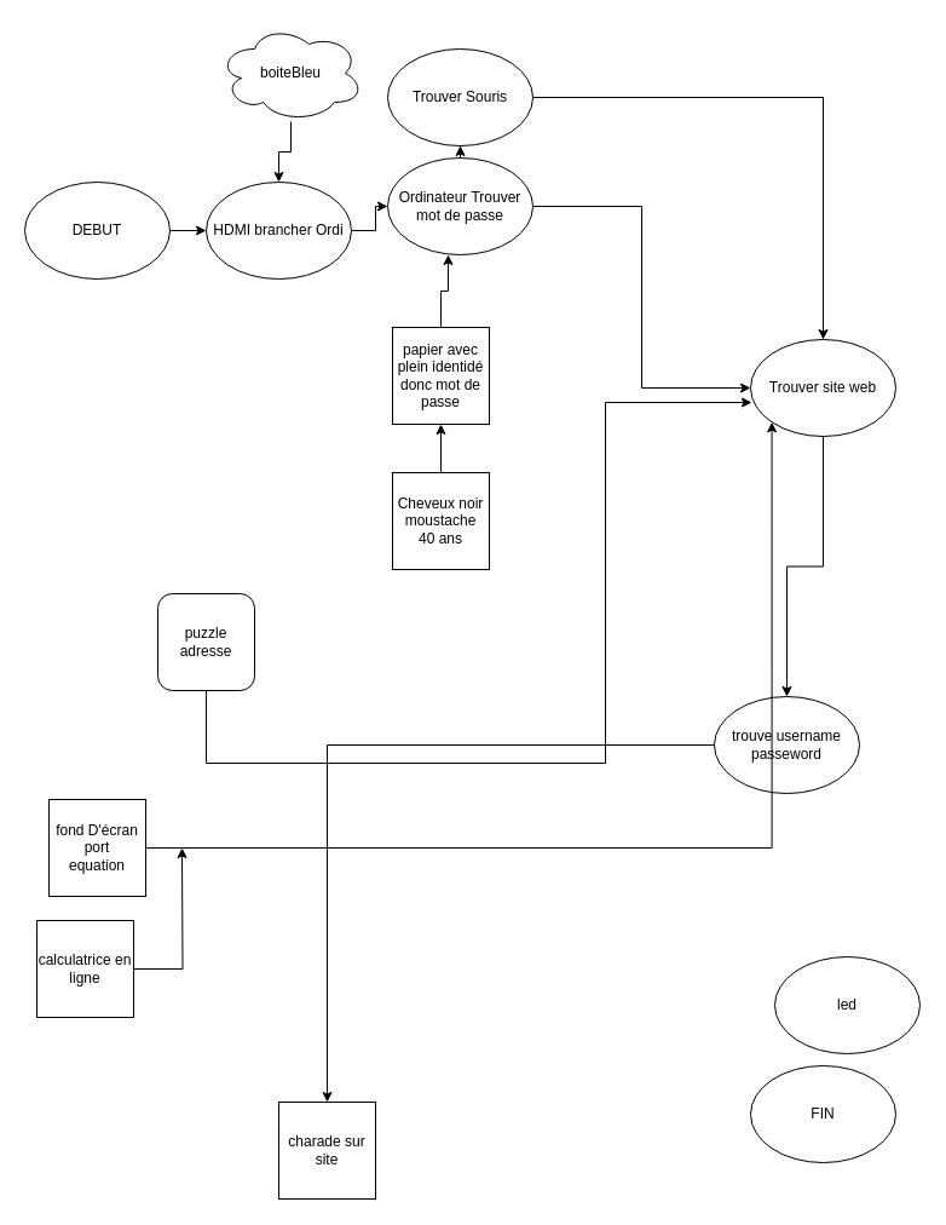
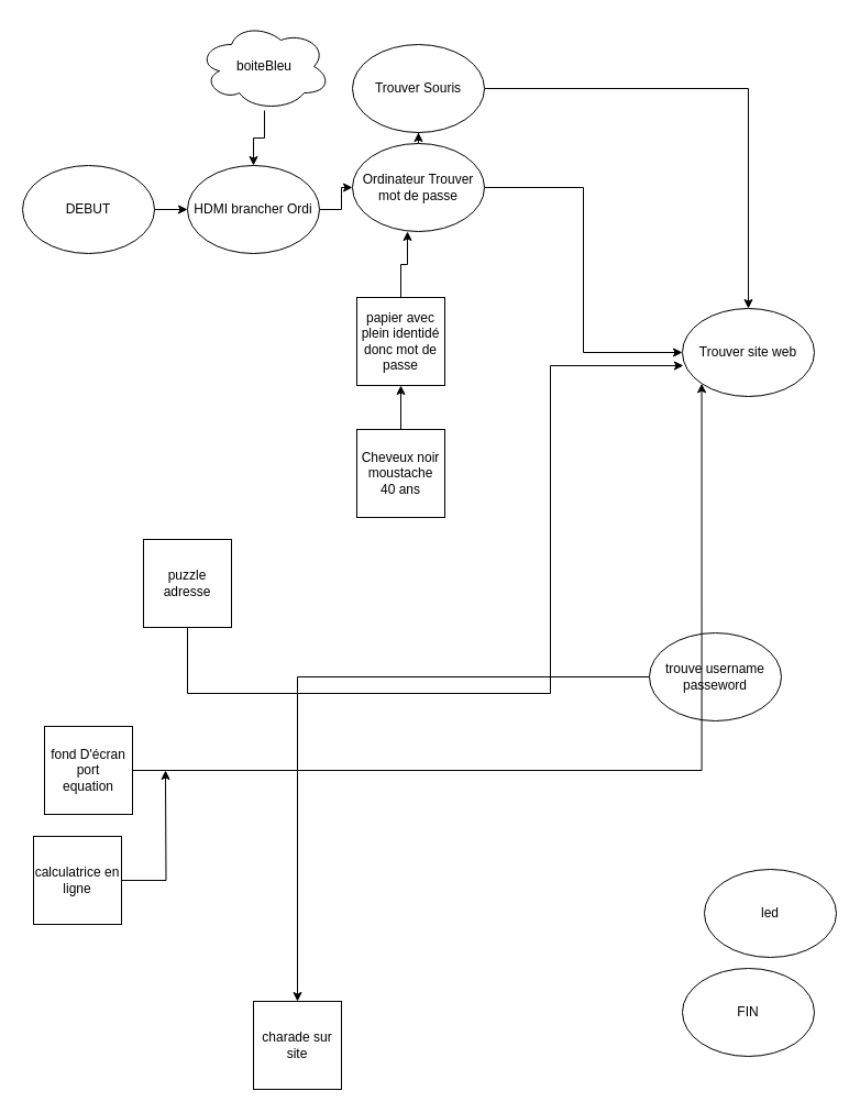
  <mxCell id="0" />
  <mxCell id="1" parent="0" />
  <mxCell id="2" style="edgeStyle=orthogonalEdgeStyle;rounded=0;orthogonalLoop=1;jettySize=auto;html=1;" parent="1" source="3" target="16" edge="1"><mxGeometry relative="1" as="geometry" /></mxCell>
  <mxCell id="3" value="DEBUT" style="ellipse;whiteSpace=wrap;html=1;" parent="1" vertex="1"><mxGeometry x="20" y="150" width="120" height="80" as="geometry" /></mxCell>
  <mxCell id="4" value="FIN&lt;br&gt;" style="ellipse;whiteSpace=wrap;html=1;" parent="1" vertex="1"><mxGeometry x="620" y="880" width="120" height="80" as="geometry" /></mxCell>
  <mxCell id="5" style="edgeStyle=orthogonalEdgeStyle;rounded=0;orthogonalLoop=1;jettySize=auto;html=1;" parent="1" source="7" target="22" edge="1"><mxGeometry relative="1" as="geometry" /></mxCell>
  <mxCell id="6" style="edgeStyle=orthogonalEdgeStyle;rounded=0;orthogonalLoop=1;jettySize=auto;html=1;entryX=0;entryY=0.5;entryDx=0;entryDy=0;" parent="1" source="7" target="11" edge="1"><mxGeometry relative="1" as="geometry" /></mxCell>
  <mxCell id="7" value="Ordinateur Trouver mot de passe" style="ellipse;whiteSpace=wrap;html=1;" parent="1" vertex="1"><mxGeometry x="320" y="130" width="120" height="80" as="geometry" /></mxCell>
  <mxCell id="8" style="edgeStyle=orthogonalEdgeStyle;rounded=0;orthogonalLoop=1;jettySize=auto;html=1;entryX=0.008;entryY=0.65;entryDx=0;entryDy=0;entryPerimeter=0;" parent="1" source="9" target="11" edge="1"><mxGeometry relative="1" as="geometry"><Array as="points"><mxPoint x="500" y="630" /><mxPoint x="500" y="332" /></Array></mxGeometry></mxCell>
- <mxCell id="9" value="puzzle&lt;br&gt;adresse" style="whiteSpace=wrap;html=1;aspect=fixed;rounded=1;" parent="1" vertex="1"><mxGeometry x="130" y="490" width="80" height="80" as="geometry" /></mxCell>
- <mxCell id="10" style="edgeStyle=orthogonalEdgeStyle;rounded=0;orthogonalLoop=1;jettySize=auto;html=1;" parent="1" source="11" target="13" edge="1"><mxGeometry relative="1" as="geometry" /></mxCell>
+ <mxCell id="9" value="puzzle&lt;br&gt;adresse" style="whiteSpace=wrap;html=1;aspect=fixed;" parent="1" vertex="1"><mxGeometry x="130" y="490" width="80" height="80" as="geometry" /></mxCell>
  <mxCell id="11" value="Trouver site web" style="ellipse;whiteSpace=wrap;html=1;" parent="1" vertex="1"><mxGeometry x="620" y="280" width="120" height="80" as="geometry" /></mxCell>
  <mxCell id="12" style="edgeStyle=orthogonalEdgeStyle;rounded=0;orthogonalLoop=1;jettySize=auto;html=1;" edge="1" parent="1" source="13" target="30"><mxGeometry relative="1" as="geometry"><mxPoint x="270" y="950" as="targetPoint" /></mxGeometry></mxCell>
  <mxCell id="13" value="trouve username passeword" style="ellipse;whiteSpace=wrap;html=1;" parent="1" vertex="1"><mxGeometry x="590" y="575" width="120" height="80" as="geometry" /></mxCell>
  <mxCell id="14" style="edgeStyle=orthogonalEdgeStyle;rounded=0;orthogonalLoop=1;jettySize=auto;html=1;exitX=0.5;exitY=1;exitDx=0;exitDy=0;" parent="1" source="3" target="3" edge="1"><mxGeometry relative="1" as="geometry" /></mxCell>
  <mxCell id="15" style="edgeStyle=orthogonalEdgeStyle;rounded=0;orthogonalLoop=1;jettySize=auto;html=1;" parent="1" source="16" target="7" edge="1"><mxGeometry relative="1" as="geometry" /></mxCell>
  <mxCell id="16" value="HDMI brancher Ordi" style="ellipse;whiteSpace=wrap;html=1;" parent="1" vertex="1"><mxGeometry x="170" y="150" width="120" height="80" as="geometry" /></mxCell>
  <mxCell id="17" style="edgeStyle=orthogonalEdgeStyle;rounded=0;orthogonalLoop=1;jettySize=auto;html=1;entryX=0.417;entryY=1;entryDx=0;entryDy=0;entryPerimeter=0;" parent="1" source="18" target="7" edge="1"><mxGeometry relative="1" as="geometry" /></mxCell>
  <mxCell id="18" value="papier avec plein identidé donc mot de passe" style="whiteSpace=wrap;html=1;aspect=fixed;" parent="1" vertex="1"><mxGeometry x="324" y="270" width="80" height="80" as="geometry" /></mxCell>
  <mxCell id="19" style="edgeStyle=orthogonalEdgeStyle;rounded=0;orthogonalLoop=1;jettySize=auto;html=1;" parent="1" source="20" target="18" edge="1"><mxGeometry relative="1" as="geometry" /></mxCell>
  <mxCell id="20" value="Cheveux noir&lt;br&gt;moustache&lt;br&gt;40 ans" style="whiteSpace=wrap;html=1;aspect=fixed;" parent="1" vertex="1"><mxGeometry x="324" y="390" width="80" height="80" as="geometry" /></mxCell>
  <mxCell id="21" style="edgeStyle=orthogonalEdgeStyle;rounded=0;orthogonalLoop=1;jettySize=auto;html=1;" parent="1" source="22" target="11" edge="1"><mxGeometry relative="1" as="geometry" /></mxCell>
  <mxCell id="22" value="Trouver Souris" style="ellipse;whiteSpace=wrap;html=1;" parent="1" vertex="1"><mxGeometry x="320" y="40" width="120" height="80" as="geometry" /></mxCell>
  <mxCell id="23" style="edgeStyle=orthogonalEdgeStyle;rounded=0;orthogonalLoop=1;jettySize=auto;html=1;" parent="1" source="24" target="16" edge="1"><mxGeometry relative="1" as="geometry" /></mxCell>
  <mxCell id="24" value="boiteBleu" style="ellipse;shape=cloud;whiteSpace=wrap;html=1;" parent="1" vertex="1"><mxGeometry x="180" y="20" width="120" height="80" as="geometry" /></mxCell>
  <mxCell id="25" value="led" style="ellipse;whiteSpace=wrap;html=1;" parent="1" vertex="1"><mxGeometry x="640" y="790" width="120" height="80" as="geometry" /></mxCell>
  <mxCell id="26" style="edgeStyle=orthogonalEdgeStyle;rounded=0;orthogonalLoop=1;jettySize=auto;html=1;entryX=0;entryY=1;entryDx=0;entryDy=0;" parent="1" source="27" target="11" edge="1"><mxGeometry relative="1" as="geometry" /></mxCell>
  <mxCell id="27" value="fond D'écran&lt;br&gt;port&lt;br&gt;equation" style="whiteSpace=wrap;html=1;aspect=fixed;" parent="1" vertex="1"><mxGeometry x="40" y="660" width="80" height="80" as="geometry" /></mxCell>
  <mxCell id="28" style="edgeStyle=orthogonalEdgeStyle;rounded=0;orthogonalLoop=1;jettySize=auto;html=1;" parent="1" source="29" edge="1"><mxGeometry relative="1" as="geometry"><mxPoint x="150" y="700" as="targetPoint" /></mxGeometry></mxCell>
  <mxCell id="29" value="calculatrice en ligne" style="whiteSpace=wrap;html=1;aspect=fixed;" parent="1" vertex="1"><mxGeometry x="30" y="760" width="80" height="80" as="geometry" /></mxCell>
  <mxCell id="30" value="charade sur site" style="whiteSpace=wrap;html=1;aspect=fixed;" vertex="1" parent="1"><mxGeometry x="230" y="910" width="80" height="80" as="geometry" /></mxCell>
